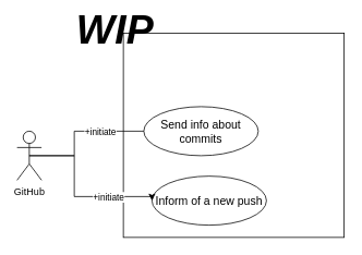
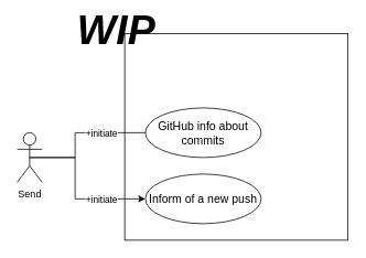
  <mxCell id="0" />
  <mxCell id="1" parent="0" />
  <mxCell id="2" value="" style="rounded=0;whiteSpace=wrap;html=1;" vertex="1" parent="1"><mxGeometry x="150" y="40" width="270" height="250" as="geometry" /></mxCell>
- <mxCell id="3" value="Send info about commits" style="ellipse;whiteSpace=wrap;html=1;fontSize=14;" vertex="1" parent="1"><mxGeometry x="175" y="130" width="140" height="60" as="geometry" /></mxCell>
- <mxCell id="4" value="Inform of a new push" style="ellipse;whiteSpace=wrap;html=1;fontSize=14;" vertex="1" parent="1"><mxGeometry x="185" y="215" width="140" height="60" as="geometry" /></mxCell>
+ <mxCell id="3" value="GitHub info about commits" style="ellipse;whiteSpace=wrap;html=1;fontSize=14;" vertex="1" parent="1"><mxGeometry x="175" y="130" width="140" height="60" as="geometry" /></mxCell>
+ <mxCell id="4" value="Inform of a new push" style="ellipse;whiteSpace=wrap;html=1;fontSize=14;" vertex="1" parent="1"><mxGeometry x="175" y="210" width="140" height="60" as="geometry" /></mxCell>
  <mxCell id="5" style="edgeStyle=orthogonalEdgeStyle;rounded=0;orthogonalLoop=1;jettySize=auto;html=1;exitX=0.5;exitY=0.5;exitDx=0;exitDy=0;exitPerimeter=0;entryX=0;entryY=0.5;entryDx=0;entryDy=0;endArrow=none;" edge="1" parent="1" source="9" target="3"><mxGeometry relative="1" as="geometry"><Array as="points"><mxPoint x="90" y="190" /><mxPoint x="90" y="160" /></Array></mxGeometry></mxCell>
  <mxCell id="6" value="+initiate" style="edgeLabel;html=1;align=center;verticalAlign=middle;resizable=0;points=[];" vertex="1" connectable="0" parent="5"><mxGeometry x="0.365" relative="1" as="geometry"><mxPoint as="offset" /></mxGeometry></mxCell>
  <mxCell id="7" style="edgeStyle=orthogonalEdgeStyle;rounded=0;orthogonalLoop=1;jettySize=auto;html=1;exitX=0.5;exitY=0.5;exitDx=0;exitDy=0;exitPerimeter=0;entryX=0;entryY=0.5;entryDx=0;entryDy=0;" edge="1" parent="1" source="9" target="4"><mxGeometry relative="1" as="geometry"><Array as="points"><mxPoint x="90" y="190" /><mxPoint x="90" y="240" /></Array></mxGeometry></mxCell>
  <mxCell id="8" value="+initiate" style="edgeLabel;html=1;align=center;verticalAlign=middle;resizable=0;points=[];" vertex="1" connectable="0" parent="7"><mxGeometry x="0.396" relative="1" as="geometry"><mxPoint x="3" as="offset" /></mxGeometry></mxCell>
- <mxCell id="9" value="GitHub" style="shape=umlActor;verticalLabelPosition=bottom;verticalAlign=top;html=1;outlineConnect=0;" vertex="1" parent="1"><mxGeometry x="20" y="160" width="30" height="60" as="geometry" /></mxCell>
+ <mxCell id="9" value="Send" style="shape=umlActor;verticalLabelPosition=bottom;verticalAlign=top;html=1;outlineConnect=0;" vertex="1" parent="1"><mxGeometry x="20" y="160" width="30" height="60" as="geometry" /></mxCell>
  <mxCell id="10" value="WIP" style="text;html=1;strokeColor=none;fillColor=none;align=center;verticalAlign=middle;whiteSpace=wrap;rounded=0;fontSize=50;fontStyle=3" vertex="1" parent="1"><mxGeometry x="110" y="20" width="60" height="30" as="geometry" /></mxCell>
